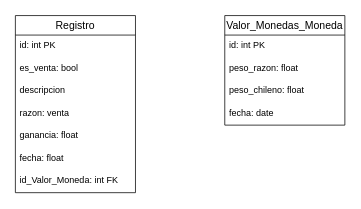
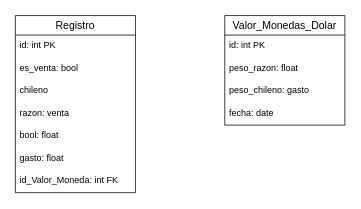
  <mxCell id="0" />
  <mxCell id="1" parent="0" />
  <mxCell id="2" value="Registro" style="swimlane;fontStyle=0;childLayout=stackLayout;horizontal=1;startSize=26;horizontalStack=0;resizeParent=1;resizeParentMax=0;resizeLast=0;collapsible=1;marginBottom=0;align=center;fontSize=14;" vertex="1" parent="1"><mxGeometry x="20" y="20" width="160" height="236" as="geometry" /></mxCell>
  <mxCell id="3" value="id: int PK" style="text;strokeColor=none;fillColor=none;spacingLeft=4;spacingRight=4;overflow=hidden;rotatable=0;points=[[0,0.5],[1,0.5]];portConstraint=eastwest;fontSize=12;" vertex="1" parent="2"><mxGeometry y="26" width="160" height="30" as="geometry" /></mxCell>
  <mxCell id="4" value="es_venta: bool" style="text;strokeColor=none;fillColor=none;spacingLeft=4;spacingRight=4;overflow=hidden;rotatable=0;points=[[0,0.5],[1,0.5]];portConstraint=eastwest;fontSize=12;" vertex="1" parent="2"><mxGeometry y="56" width="160" height="30" as="geometry" /></mxCell>
- <mxCell id="5" value="descripcion" style="text;strokeColor=none;fillColor=none;spacingLeft=4;spacingRight=4;overflow=hidden;rotatable=0;points=[[0,0.5],[1,0.5]];portConstraint=eastwest;fontSize=12;" vertex="1" parent="2"><mxGeometry y="86" width="160" height="30" as="geometry" /></mxCell>
+ <mxCell id="5" value="chileno" style="text;strokeColor=none;fillColor=none;spacingLeft=4;spacingRight=4;overflow=hidden;rotatable=0;points=[[0,0.5],[1,0.5]];portConstraint=eastwest;fontSize=12;" vertex="1" parent="2"><mxGeometry y="86" width="160" height="30" as="geometry" /></mxCell>
  <mxCell id="6" value="razon: venta" style="text;strokeColor=none;fillColor=none;spacingLeft=4;spacingRight=4;overflow=hidden;rotatable=0;points=[[0,0.5],[1,0.5]];portConstraint=eastwest;fontSize=12;" vertex="1" parent="2"><mxGeometry y="116" width="160" height="30" as="geometry" /></mxCell>
- <mxCell id="7" value="ganancia: float" style="text;strokeColor=none;fillColor=none;spacingLeft=4;spacingRight=4;overflow=hidden;rotatable=0;points=[[0,0.5],[1,0.5]];portConstraint=eastwest;fontSize=12;" vertex="1" parent="2"><mxGeometry y="146" width="160" height="30" as="geometry" /></mxCell>
- <mxCell id="8" value="fecha: float" style="text;strokeColor=none;fillColor=none;spacingLeft=4;spacingRight=4;overflow=hidden;rotatable=0;points=[[0,0.5],[1,0.5]];portConstraint=eastwest;fontSize=12;" vertex="1" parent="2"><mxGeometry y="176" width="160" height="30" as="geometry" /></mxCell>
+ <mxCell id="7" value="bool: float" style="text;strokeColor=none;fillColor=none;spacingLeft=4;spacingRight=4;overflow=hidden;rotatable=0;points=[[0,0.5],[1,0.5]];portConstraint=eastwest;fontSize=12;" vertex="1" parent="2"><mxGeometry y="146" width="160" height="30" as="geometry" /></mxCell>
+ <mxCell id="8" value="gasto: float" style="text;strokeColor=none;fillColor=none;spacingLeft=4;spacingRight=4;overflow=hidden;rotatable=0;points=[[0,0.5],[1,0.5]];portConstraint=eastwest;fontSize=12;" vertex="1" parent="2"><mxGeometry y="176" width="160" height="30" as="geometry" /></mxCell>
  <mxCell id="9" value="id_Valor_Moneda: int FK" style="text;strokeColor=none;fillColor=none;spacingLeft=4;spacingRight=4;overflow=hidden;rotatable=0;points=[[0,0.5],[1,0.5]];portConstraint=eastwest;fontSize=12;" vertex="1" parent="2"><mxGeometry y="206" width="160" height="30" as="geometry" /></mxCell>
- <mxCell id="10" value="Valor_Monedas_Moneda" style="swimlane;fontStyle=0;childLayout=stackLayout;horizontal=1;startSize=26;horizontalStack=0;resizeParent=1;resizeParentMax=0;resizeLast=0;collapsible=1;marginBottom=0;align=center;fontSize=14;" vertex="1" parent="1"><mxGeometry x="299" y="20" width="160" height="146" as="geometry" /></mxCell>
+ <mxCell id="10" value="Valor_Monedas_Dolar" style="swimlane;fontStyle=0;childLayout=stackLayout;horizontal=1;startSize=26;horizontalStack=0;resizeParent=1;resizeParentMax=0;resizeLast=0;collapsible=1;marginBottom=0;align=center;fontSize=14;" vertex="1" parent="1"><mxGeometry x="299" y="20" width="160" height="146" as="geometry" /></mxCell>
  <mxCell id="11" value="id: int PK" style="text;strokeColor=none;fillColor=none;spacingLeft=4;spacingRight=4;overflow=hidden;rotatable=0;points=[[0,0.5],[1,0.5]];portConstraint=eastwest;fontSize=12;" vertex="1" parent="10"><mxGeometry y="26" width="160" height="30" as="geometry" /></mxCell>
  <mxCell id="12" value="peso_razon: float" style="text;strokeColor=none;fillColor=none;spacingLeft=4;spacingRight=4;overflow=hidden;rotatable=0;points=[[0,0.5],[1,0.5]];portConstraint=eastwest;fontSize=12;" vertex="1" parent="10"><mxGeometry y="56" width="160" height="30" as="geometry" /></mxCell>
- <mxCell id="13" value="peso_chileno: float" style="text;strokeColor=none;fillColor=none;spacingLeft=4;spacingRight=4;overflow=hidden;rotatable=0;points=[[0,0.5],[1,0.5]];portConstraint=eastwest;fontSize=12;" vertex="1" parent="10"><mxGeometry y="86" width="160" height="30" as="geometry" /></mxCell>
+ <mxCell id="13" value="peso_chileno: gasto" style="text;strokeColor=none;fillColor=none;spacingLeft=4;spacingRight=4;overflow=hidden;rotatable=0;points=[[0,0.5],[1,0.5]];portConstraint=eastwest;fontSize=12;" vertex="1" parent="10"><mxGeometry y="86" width="160" height="30" as="geometry" /></mxCell>
  <mxCell id="14" value="fecha: date" style="text;strokeColor=none;fillColor=none;spacingLeft=4;spacingRight=4;overflow=hidden;rotatable=0;points=[[0,0.5],[1,0.5]];portConstraint=eastwest;fontSize=12;" vertex="1" parent="10"><mxGeometry y="116" width="160" height="30" as="geometry" /></mxCell>
